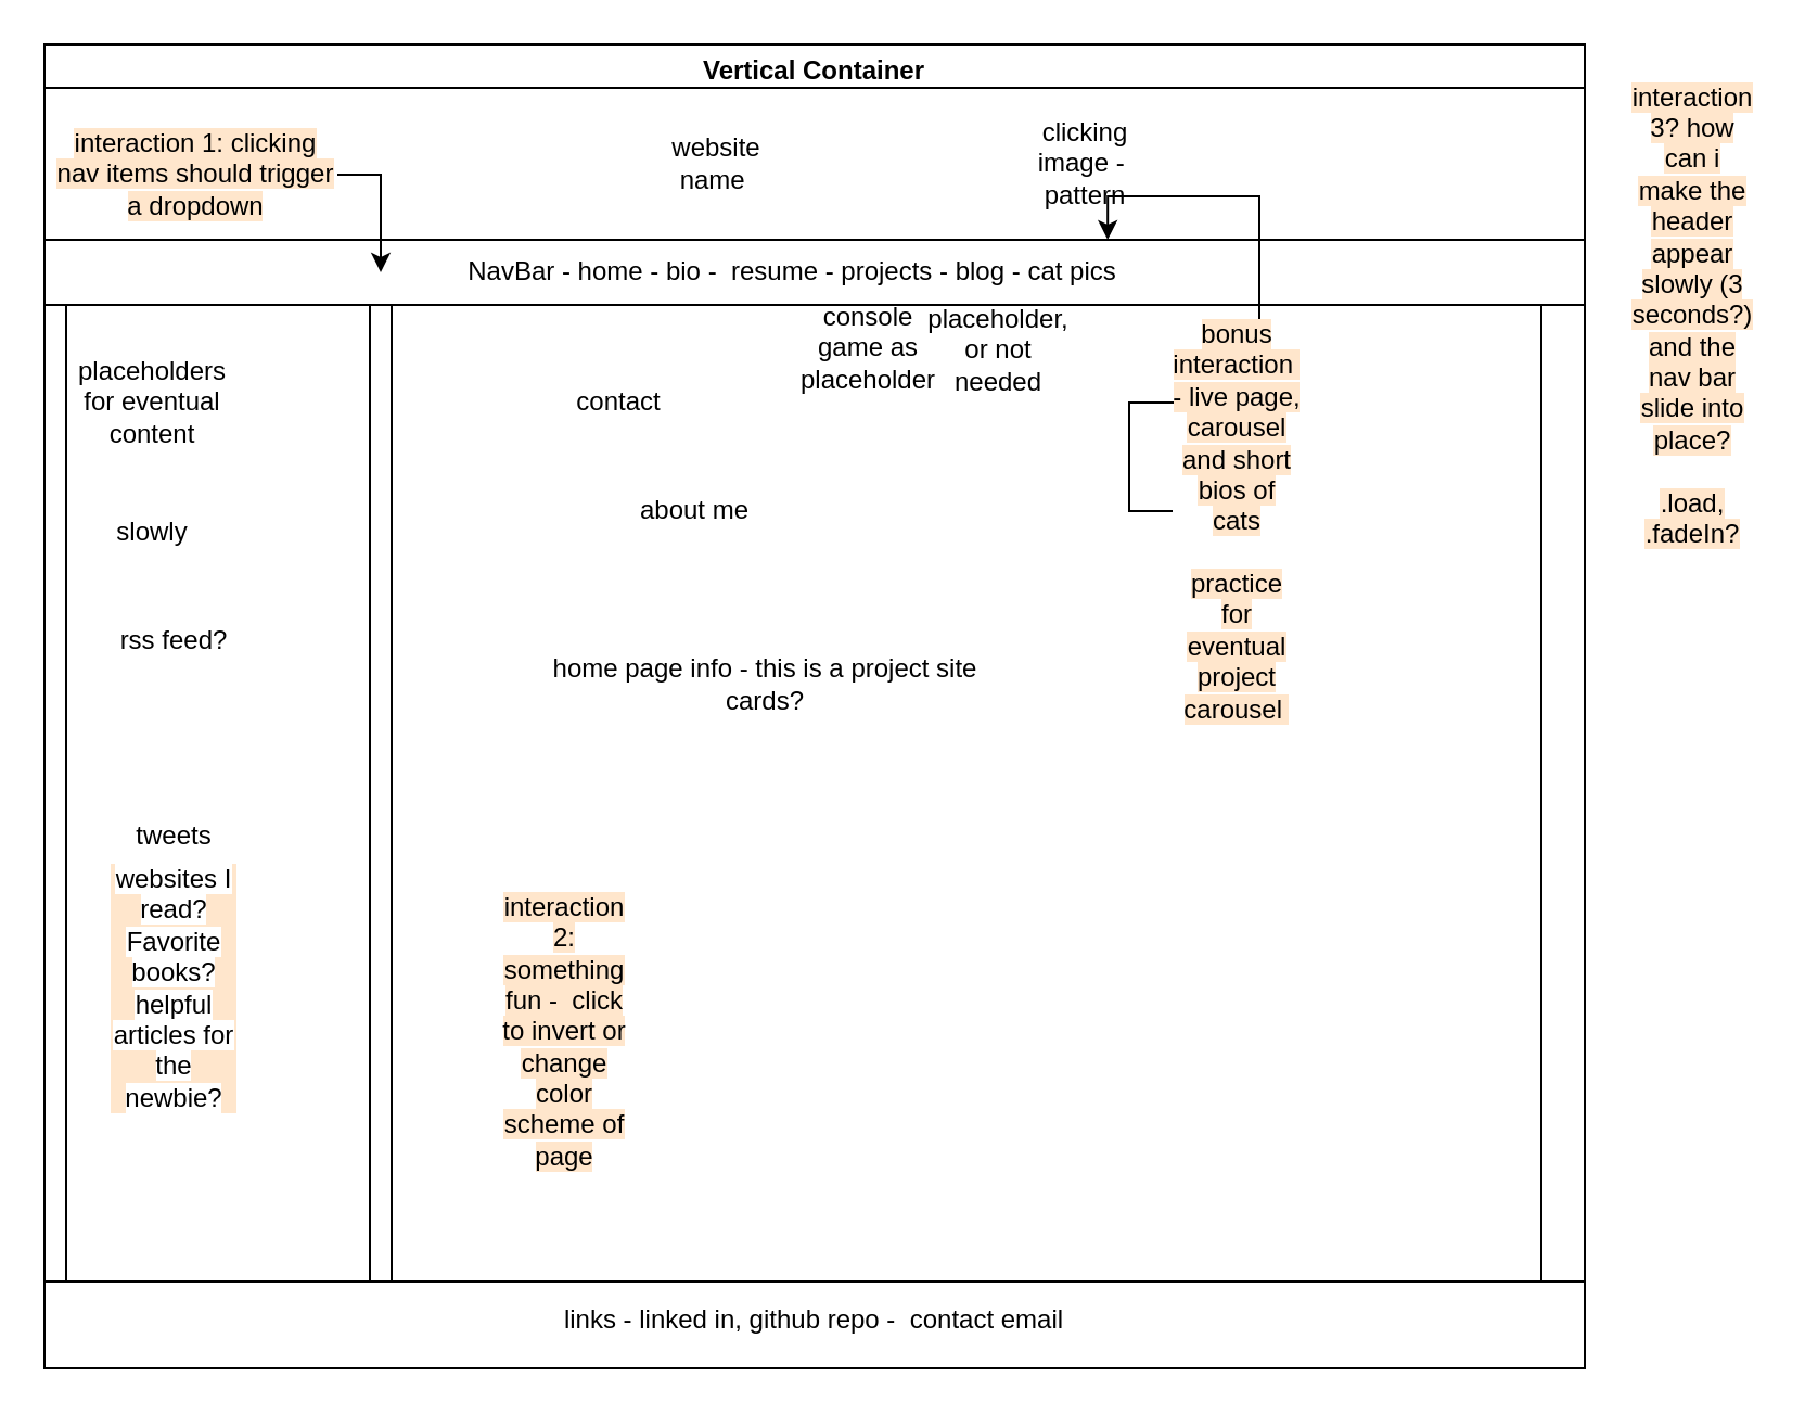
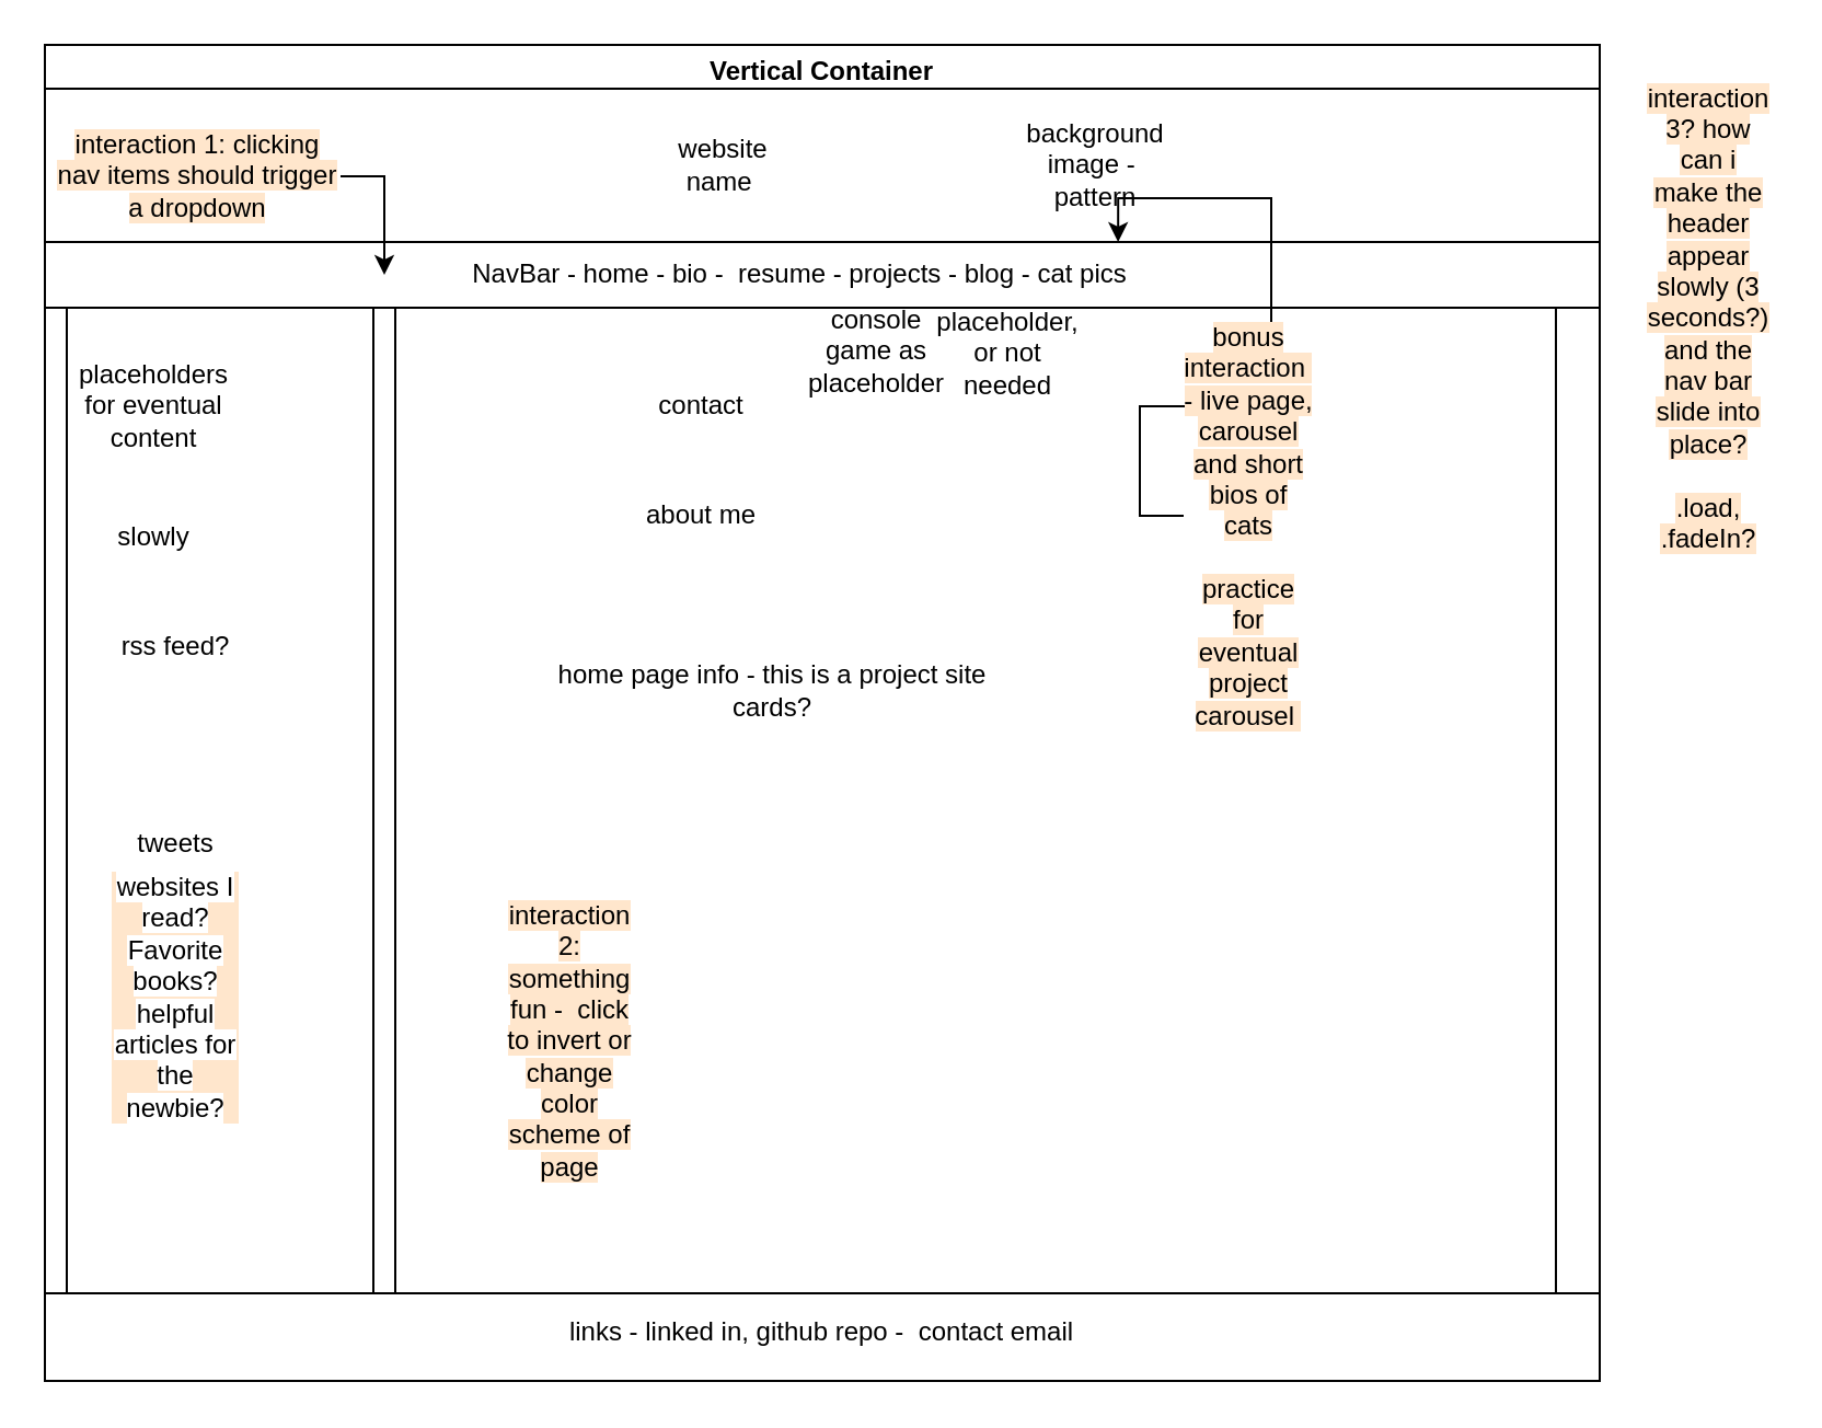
  <mxCell id="0" />
  <mxCell id="1" parent="0" />
  <mxCell id="2" value="Vertical Container" style="swimlane;" vertex="1" parent="1"><mxGeometry x="20" y="20" width="710" height="610" as="geometry" /></mxCell>
  <mxCell id="3" value="" style="rounded=0;whiteSpace=wrap;html=1;labelBackgroundColor=#FFFFFF;" vertex="1" parent="2"><mxGeometry x="160" y="120" width="530" height="450" as="geometry" /></mxCell>
  <mxCell id="4" value="" style="rounded=0;whiteSpace=wrap;html=1;labelBackgroundColor=#FFE6CC;" vertex="1" parent="2"><mxGeometry y="90" width="710" height="30" as="geometry" /></mxCell>
  <mxCell id="5" value="" style="rounded=0;whiteSpace=wrap;html=1;" vertex="1" parent="2"><mxGeometry x="250" y="25" width="120" height="60" as="geometry" /></mxCell>
  <mxCell id="6" value="" style="rounded=0;whiteSpace=wrap;html=1;" vertex="1" parent="2"><mxGeometry x="10" y="120" width="140" height="450" as="geometry" /></mxCell>
  <mxCell id="7" value="NavBar - home - bio -&amp;nbsp; resume - projects - blog - cat pics" style="text;html=1;strokeColor=none;fillColor=none;align=center;verticalAlign=middle;whiteSpace=wrap;rounded=0;" vertex="1" parent="2"><mxGeometry x="150" y="90" width="390" height="30" as="geometry" /></mxCell>
  <mxCell id="8" value="" style="rounded=0;whiteSpace=wrap;html=1;" vertex="1" parent="2"><mxGeometry y="20" width="710" height="70" as="geometry" /></mxCell>
  <mxCell id="9" value="website name&amp;nbsp;" style="text;html=1;strokeColor=none;fillColor=none;align=center;verticalAlign=middle;whiteSpace=wrap;rounded=0;" vertex="1" parent="2"><mxGeometry x="280" y="40" width="60" height="30" as="geometry" /></mxCell>
- <mxCell id="10" value="clicking image -&amp;nbsp; pattern" style="text;html=1;strokeColor=none;fillColor=none;align=center;verticalAlign=middle;whiteSpace=wrap;rounded=0;" vertex="1" parent="2"><mxGeometry x="450" y="40" width="60" height="30" as="geometry" /></mxCell>
+ <mxCell id="10" value="background image -&amp;nbsp; pattern" style="text;html=1;strokeColor=none;fillColor=none;align=center;verticalAlign=middle;whiteSpace=wrap;rounded=0;" vertex="1" parent="2"><mxGeometry x="450" y="40" width="60" height="30" as="geometry" /></mxCell>
  <mxCell id="11" value="slowly" style="text;html=1;strokeColor=none;fillColor=none;align=center;verticalAlign=middle;whiteSpace=wrap;rounded=0;" vertex="1" parent="2"><mxGeometry x="20" y="210" width="60" height="30" as="geometry" /></mxCell>
  <mxCell id="12" value="rss feed?" style="text;html=1;strokeColor=none;fillColor=none;align=center;verticalAlign=middle;whiteSpace=wrap;rounded=0;" vertex="1" parent="2"><mxGeometry x="30" y="260" width="60" height="30" as="geometry" /></mxCell>
  <mxCell id="13" value="tweets" style="text;html=1;strokeColor=none;fillColor=none;align=center;verticalAlign=middle;whiteSpace=wrap;rounded=0;" vertex="1" parent="2"><mxGeometry x="30" y="350" width="60" height="30" as="geometry" /></mxCell>
  <mxCell id="14" value="" style="rounded=0;whiteSpace=wrap;html=1;" vertex="1" parent="2"><mxGeometry y="570" width="710" height="40" as="geometry" /></mxCell>
  <mxCell id="15" value="links - linked in, github repo -&amp;nbsp; contact email" style="text;html=1;strokeColor=none;fillColor=none;align=center;verticalAlign=middle;whiteSpace=wrap;rounded=0;" vertex="1" parent="2"><mxGeometry y="575" width="710" height="25" as="geometry" /></mxCell>
  <mxCell id="16" style="edgeStyle=orthogonalEdgeStyle;rounded=0;orthogonalLoop=1;jettySize=auto;html=1;exitX=0.5;exitY=1;exitDx=0;exitDy=0;" edge="1" parent="2" source="17" target="17"><mxGeometry relative="1" as="geometry" /></mxCell>
  <mxCell id="17" value="placeholders for eventual content" style="text;html=1;strokeColor=none;fillColor=none;align=center;verticalAlign=middle;whiteSpace=wrap;rounded=0;" vertex="1" parent="2"><mxGeometry x="20" y="150" width="60" height="30" as="geometry" /></mxCell>
  <mxCell id="18" value="home page info - this is a project site&lt;br&gt;cards?&lt;br&gt;" style="text;html=1;align=center;verticalAlign=middle;whiteSpace=wrap;rounded=0;" vertex="1" parent="2"><mxGeometry x="140" y="120" width="385" height="350" as="geometry" /></mxCell>
  <mxCell id="19" style="edgeStyle=orthogonalEdgeStyle;rounded=0;orthogonalLoop=1;jettySize=auto;html=1;exitX=1;exitY=0.5;exitDx=0;exitDy=0;" edge="1" parent="2" source="20" target="7"><mxGeometry relative="1" as="geometry" /></mxCell>
  <mxCell id="20" value="&lt;span style=&quot;background-color: rgb(255 , 230 , 204)&quot;&gt;interaction 1: clicking nav items should trigger a dropdown&lt;/span&gt;" style="text;html=1;strokeColor=none;fillColor=none;align=center;verticalAlign=middle;whiteSpace=wrap;rounded=0;" vertex="1" parent="2"><mxGeometry x="5" y="25" width="130" height="70" as="geometry" /></mxCell>
  <mxCell id="21" value="about me" style="text;html=1;strokeColor=none;fillColor=none;align=center;verticalAlign=middle;whiteSpace=wrap;rounded=0;" vertex="1" parent="2"><mxGeometry x="270" y="200" width="60" height="30" as="geometry" /></mxCell>
  <mxCell id="22" value="console game as placeholder" style="text;html=1;strokeColor=none;fillColor=none;align=center;verticalAlign=middle;whiteSpace=wrap;rounded=0;" vertex="1" parent="2"><mxGeometry x="350" y="125" width="60" height="30" as="geometry" /></mxCell>
  <mxCell id="23" value="placeholder,&lt;br&gt;or not needed" style="text;html=1;strokeColor=none;fillColor=none;align=center;verticalAlign=middle;whiteSpace=wrap;rounded=0;" vertex="1" parent="2"><mxGeometry x="420" y="140" width="40" as="geometry" /></mxCell>
  <mxCell id="24" value="&lt;span style=&quot;background-color: rgb(255 , 230 , 204)&quot;&gt;interaction 2:&lt;br&gt;something fun -&amp;nbsp; click to invert or change color scheme of page&lt;/span&gt;" style="text;html=1;align=center;verticalAlign=middle;whiteSpace=wrap;rounded=0;" vertex="1" parent="2"><mxGeometry x="210" y="440" width="60" height="30" as="geometry" /></mxCell>
  <mxCell id="25" value="&lt;span style=&quot;background-color: rgb(255 , 255 , 255)&quot;&gt;websites I read? Favorite books? helpful articles for the newbie?&lt;/span&gt;" style="text;html=1;align=center;verticalAlign=middle;whiteSpace=wrap;rounded=0;labelBackgroundColor=#FFE6CC;" vertex="1" parent="2"><mxGeometry x="30" y="420" width="60" height="30" as="geometry" /></mxCell>
  <mxCell id="26" style="edgeStyle=orthogonalEdgeStyle;rounded=0;orthogonalLoop=1;jettySize=auto;html=1;exitX=0;exitY=0.25;exitDx=0;exitDy=0;entryX=0.872;entryY=0;entryDx=0;entryDy=0;entryPerimeter=0;" edge="1" parent="2" source="27" target="7"><mxGeometry relative="1" as="geometry" /></mxCell>
  <mxCell id="27" value="&lt;span style=&quot;background-color: rgb(255 , 230 , 204)&quot;&gt;bonus interaction&amp;nbsp; - live page, carousel and short bios of cats&lt;br&gt;&lt;br&gt;practice for eventual project carousel&amp;nbsp;&lt;br&gt;&lt;/span&gt;" style="text;html=1;strokeColor=none;fillColor=none;align=center;verticalAlign=middle;whiteSpace=wrap;rounded=0;labelBackgroundColor=#FFFFFF;" vertex="1" parent="2"><mxGeometry x="520" y="210" width="60" height="20" as="geometry" /></mxCell>
- <mxCell id="28" value="contact" style="text;html=1;strokeColor=none;fillColor=none;align=center;verticalAlign=middle;whiteSpace=wrap;rounded=0;labelBackgroundColor=none;" vertex="1" parent="2"><mxGeometry x="235" y="150" width="60" height="30" as="geometry" /></mxCell>
+ <mxCell id="28" value="contact" style="text;html=1;strokeColor=none;fillColor=none;align=center;verticalAlign=middle;whiteSpace=wrap;rounded=0;labelBackgroundColor=none;" vertex="1" parent="2"><mxGeometry x="270" y="150" width="60" height="30" as="geometry" /></mxCell>
  <mxCell id="29" value="&lt;span style=&quot;background-color: rgb(255 , 230 , 204)&quot;&gt;interaction 3? how can i make the header appear slowly (3 seconds?) and the nav bar slide into place?&lt;br&gt;&lt;br&gt;.load, .fadeIn?&lt;/span&gt;" style="text;html=1;strokeColor=none;fillColor=none;align=center;verticalAlign=middle;whiteSpace=wrap;rounded=0;labelBackgroundColor=#FFFFFF;" vertex="1" parent="1"><mxGeometry x="750" y="130" width="60" height="30" as="geometry" /></mxCell>
